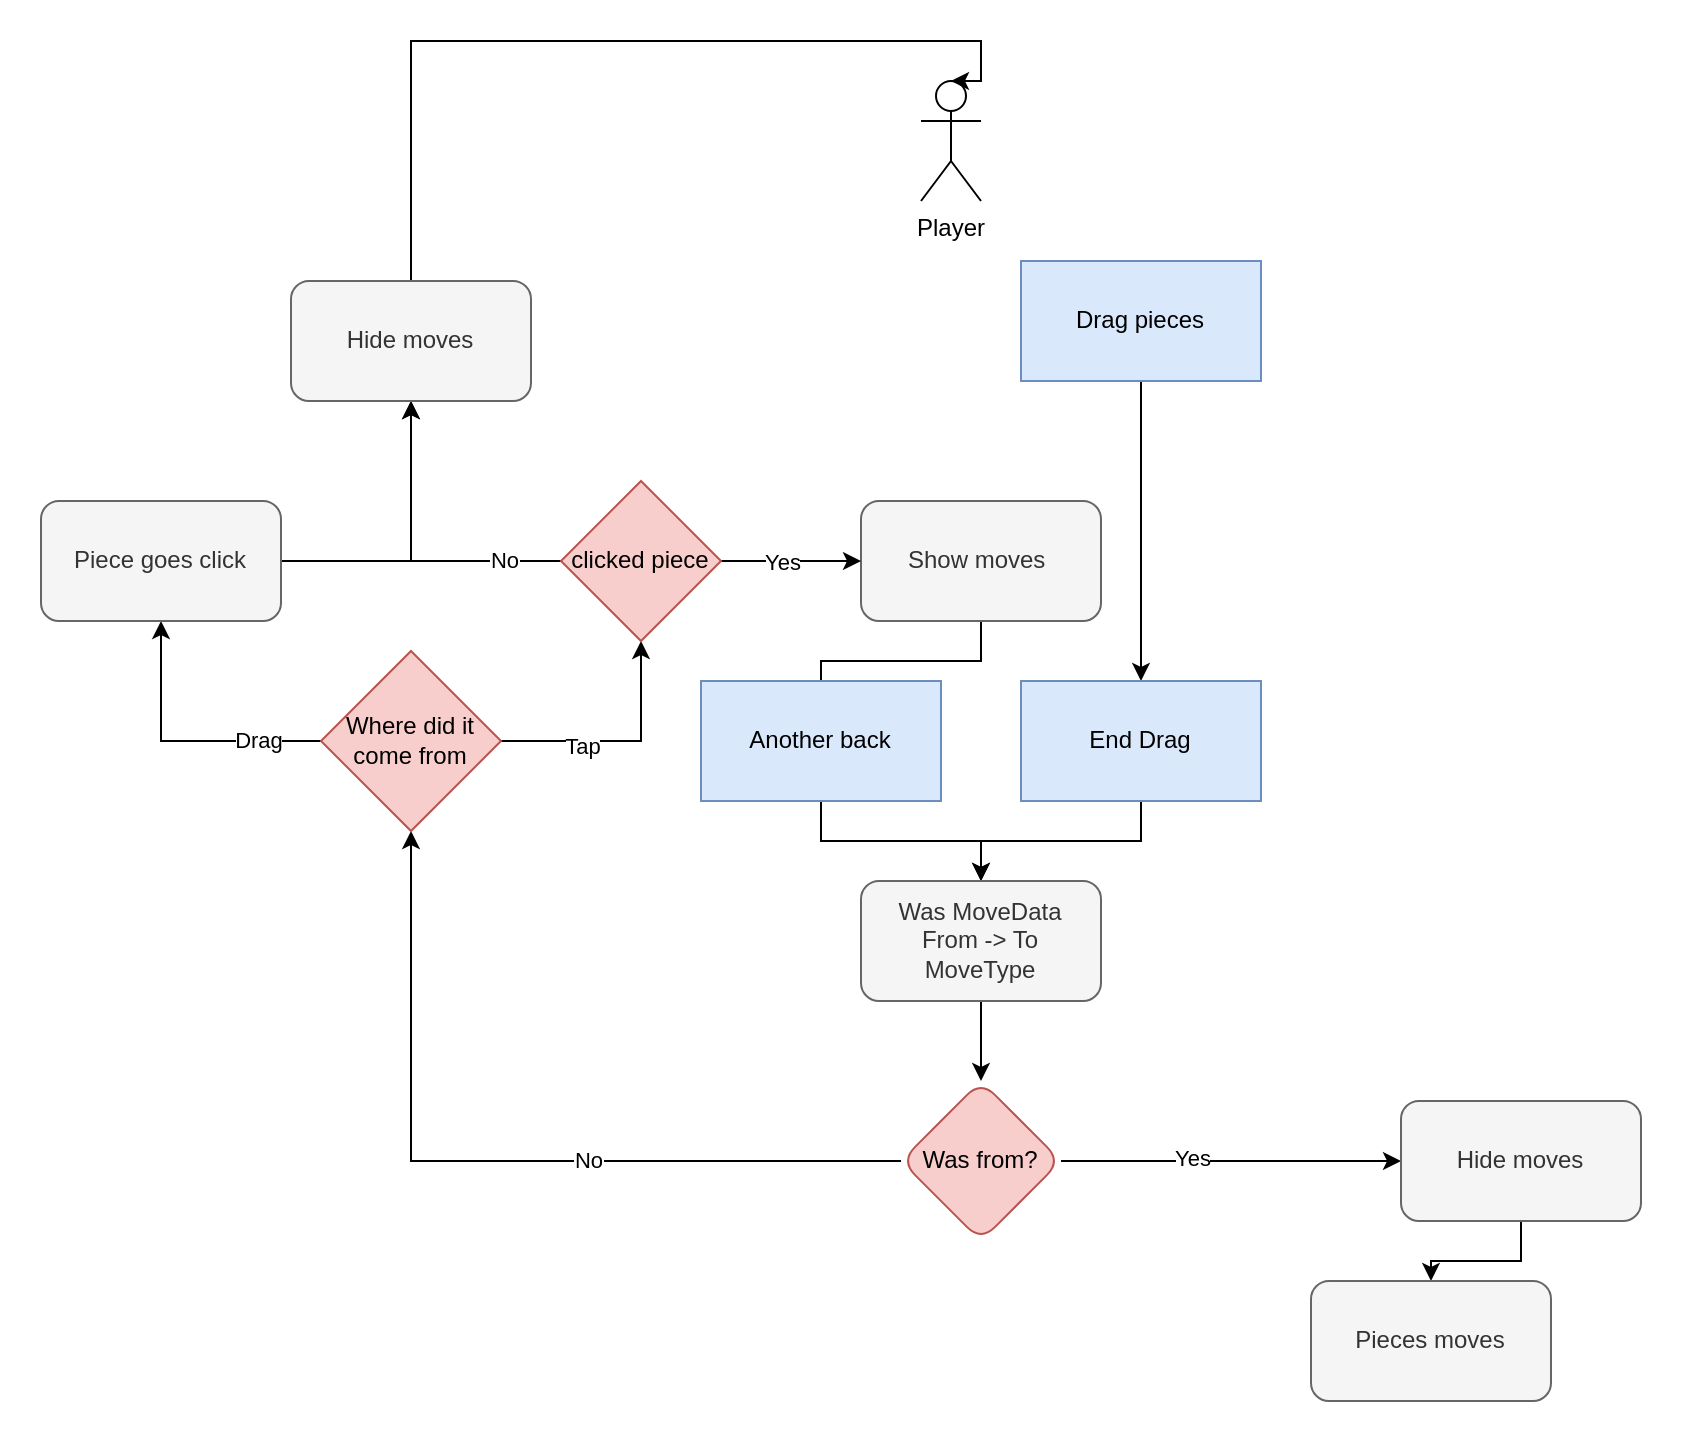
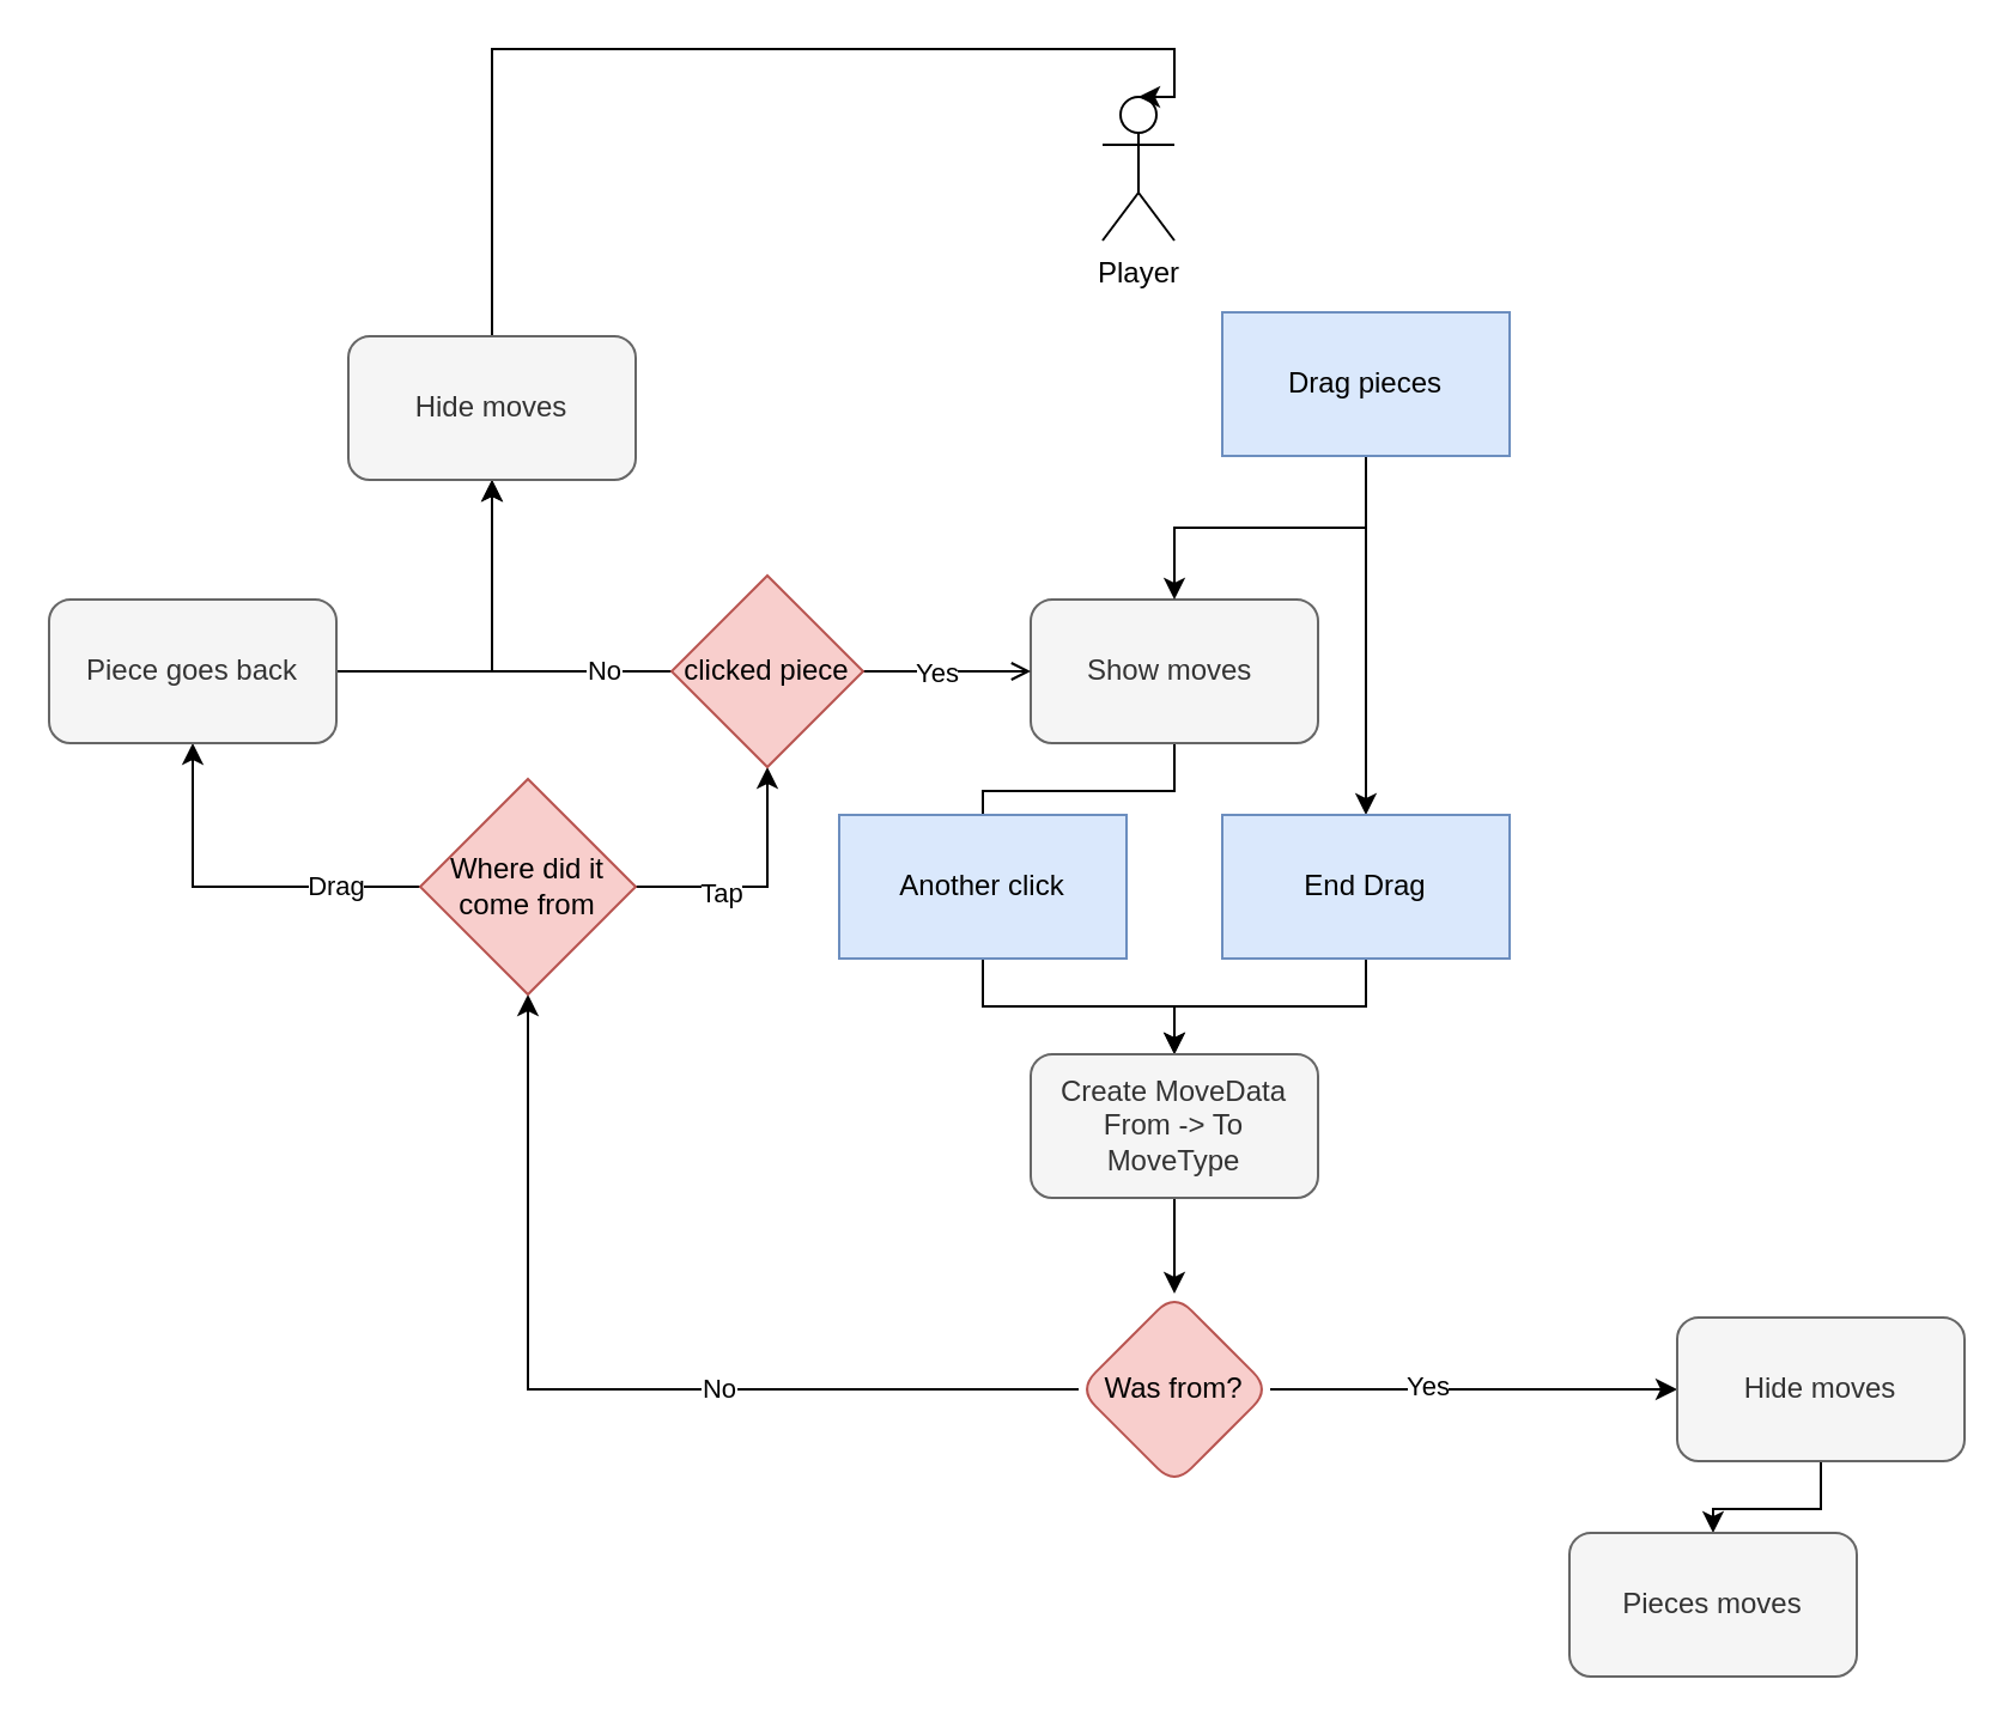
  <mxCell id="0" />
  <mxCell id="1" parent="0" />
  <mxCell id="2" style="edgeStyle=orthogonalEdgeStyle;rounded=0;orthogonalLoop=1;jettySize=auto;html=1;endArrow=none;" edge="1" parent="1" source="3" target="14"><mxGeometry relative="1" as="geometry" /></mxCell>
  <mxCell id="3" value="Show moves&amp;nbsp;" style="rounded=1;whiteSpace=wrap;html=1;fillColor=#f5f5f5;fontColor=#333333;strokeColor=#666666;" vertex="1" parent="1"><mxGeometry x="430" y="250" width="120" height="60" as="geometry" /></mxCell>
  <mxCell id="4" value="Player" style="shape=umlActor;verticalLabelPosition=bottom;verticalAlign=top;html=1;outlineConnect=0;" vertex="1" parent="1"><mxGeometry x="460" y="40" width="30" height="60" as="geometry" /></mxCell>
  <mxCell id="5" value="" style="edgeStyle=orthogonalEdgeStyle;rounded=0;orthogonalLoop=1;jettySize=auto;html=1;" edge="1" parent="1" source="9" target="26"><mxGeometry relative="1" as="geometry"><mxPoint x="265" y="580" as="targetPoint" /></mxGeometry></mxCell>
  <mxCell id="6" value="No" style="edgeLabel;html=1;align=center;verticalAlign=middle;resizable=0;points=[];" vertex="1" connectable="0" parent="5"><mxGeometry x="-0.233" y="-1" relative="1" as="geometry"><mxPoint as="offset" /></mxGeometry></mxCell>
  <mxCell id="7" value="" style="edgeStyle=orthogonalEdgeStyle;rounded=0;orthogonalLoop=1;jettySize=auto;html=1;" edge="1" parent="1" source="9" target="20"><mxGeometry relative="1" as="geometry" /></mxCell>
  <mxCell id="8" value="Yes" style="edgeLabel;html=1;align=center;verticalAlign=middle;resizable=0;points=[];" vertex="1" connectable="0" parent="7"><mxGeometry x="-0.233" y="2" relative="1" as="geometry"><mxPoint as="offset" /></mxGeometry></mxCell>
  <mxCell id="9" value="Was from?" style="rhombus;whiteSpace=wrap;html=1;rounded=1;fillColor=#f8cecc;strokeColor=#b85450;" vertex="1" parent="1"><mxGeometry x="450" y="540" width="80" height="80" as="geometry" /></mxCell>
+ <mxCell id="10" style="edgeStyle=orthogonalEdgeStyle;rounded=0;orthogonalLoop=1;jettySize=auto;html=1;" edge="1" parent="1" source="12" target="3"><mxGeometry relative="1" as="geometry" /></mxCell>
  <mxCell id="11" style="edgeStyle=orthogonalEdgeStyle;rounded=0;orthogonalLoop=1;jettySize=auto;html=1;" edge="1" parent="1" source="12" target="16"><mxGeometry relative="1" as="geometry" /></mxCell>
  <mxCell id="12" value="Drag pieces" style="rounded=0;whiteSpace=wrap;html=1;fillColor=#dae8fc;strokeColor=#6c8ebf;" vertex="1" parent="1"><mxGeometry x="510" y="130" width="120" height="60" as="geometry" /></mxCell>
  <mxCell id="13" style="edgeStyle=orthogonalEdgeStyle;rounded=0;orthogonalLoop=1;jettySize=auto;html=1;" edge="1" parent="1" source="14" target="18"><mxGeometry relative="1" as="geometry" /></mxCell>
- <mxCell id="14" value="Another back" style="rounded=0;whiteSpace=wrap;html=1;fillColor=#dae8fc;strokeColor=#6c8ebf;" vertex="1" parent="1"><mxGeometry x="350" y="340" width="120" height="60" as="geometry" /></mxCell>
+ <mxCell id="14" value="Another click" style="rounded=0;whiteSpace=wrap;html=1;fillColor=#dae8fc;strokeColor=#6c8ebf;" vertex="1" parent="1"><mxGeometry x="350" y="340" width="120" height="60" as="geometry" /></mxCell>
  <mxCell id="15" style="edgeStyle=orthogonalEdgeStyle;rounded=0;orthogonalLoop=1;jettySize=auto;html=1;" edge="1" parent="1" source="16" target="18"><mxGeometry relative="1" as="geometry" /></mxCell>
  <mxCell id="16" value="End Drag" style="rounded=0;whiteSpace=wrap;html=1;fillColor=#dae8fc;strokeColor=#6c8ebf;" vertex="1" parent="1"><mxGeometry x="510" y="340" width="120" height="60" as="geometry" /></mxCell>
  <mxCell id="17" style="edgeStyle=orthogonalEdgeStyle;rounded=0;orthogonalLoop=1;jettySize=auto;html=1;" edge="1" parent="1" source="18" target="9"><mxGeometry relative="1" as="geometry" /></mxCell>
- <mxCell id="18" value="Was MoveData&lt;br&gt;From -&amp;gt; To&lt;br&gt;MoveType" style="rounded=1;whiteSpace=wrap;html=1;fillColor=#f5f5f5;fontColor=#333333;strokeColor=#666666;" vertex="1" parent="1"><mxGeometry x="430" y="440" width="120" height="60" as="geometry" /></mxCell>
+ <mxCell id="18" value="Create MoveData&lt;br&gt;From -&amp;gt; To&lt;br&gt;MoveType" style="rounded=1;whiteSpace=wrap;html=1;fillColor=#f5f5f5;fontColor=#333333;strokeColor=#666666;" vertex="1" parent="1"><mxGeometry x="430" y="440" width="120" height="60" as="geometry" /></mxCell>
  <mxCell id="19" value="" style="edgeStyle=orthogonalEdgeStyle;rounded=0;orthogonalLoop=1;jettySize=auto;html=1;" edge="1" parent="1" source="20" target="21"><mxGeometry relative="1" as="geometry" /></mxCell>
  <mxCell id="20" value="Hide moves" style="whiteSpace=wrap;html=1;rounded=1;fillColor=#f5f5f5;fontColor=#333333;strokeColor=#666666;" vertex="1" parent="1"><mxGeometry x="700" y="550" width="120" height="60" as="geometry" /></mxCell>
  <mxCell id="21" value="Pieces moves" style="whiteSpace=wrap;html=1;rounded=1;fillColor=#f5f5f5;fontColor=#333333;strokeColor=#666666;" vertex="1" parent="1"><mxGeometry x="655" y="640" width="120" height="60" as="geometry" /></mxCell>
  <mxCell id="22" style="edgeStyle=orthogonalEdgeStyle;rounded=0;orthogonalLoop=1;jettySize=auto;html=1;entryX=0.5;entryY=1;entryDx=0;entryDy=0;" edge="1" parent="1" source="26" target="28"><mxGeometry relative="1" as="geometry"><Array as="points"><mxPoint x="80" y="370" /><mxPoint x="80" y="310" /></Array></mxGeometry></mxCell>
  <mxCell id="23" value="Drag" style="edgeLabel;html=1;align=center;verticalAlign=middle;resizable=0;points=[];" vertex="1" connectable="0" parent="22"><mxGeometry x="-0.538" y="-1" relative="1" as="geometry"><mxPoint as="offset" /></mxGeometry></mxCell>
  <mxCell id="24" style="edgeStyle=orthogonalEdgeStyle;rounded=0;orthogonalLoop=1;jettySize=auto;html=1;" edge="1" parent="1" source="26" target="33"><mxGeometry relative="1" as="geometry"><mxPoint x="270" y="330" as="targetPoint" /><Array as="points"><mxPoint x="320" y="370" /></Array></mxGeometry></mxCell>
  <mxCell id="25" value="Tap" style="edgeLabel;html=1;align=center;verticalAlign=middle;resizable=0;points=[];" vertex="1" connectable="0" parent="24"><mxGeometry x="-0.335" y="-2" relative="1" as="geometry"><mxPoint as="offset" /></mxGeometry></mxCell>
- <mxCell id="26" value="Where did it come from" style="rhombus;whiteSpace=wrap;html=1;fillColor=#f8cecc;strokeColor=#b85450;" vertex="1" parent="1"><mxGeometry x="160" y="325" width="90" height="90" as="geometry" /></mxCell>
+ <mxCell id="26" value="Where did it come from" style="rhombus;whiteSpace=wrap;html=1;fillColor=#f8cecc;strokeColor=#b85450;" vertex="1" parent="1"><mxGeometry x="175" y="325" width="90" height="90" as="geometry" /></mxCell>
  <mxCell id="27" style="edgeStyle=orthogonalEdgeStyle;rounded=0;orthogonalLoop=1;jettySize=auto;html=1;" edge="1" parent="1" source="28" target="35"><mxGeometry relative="1" as="geometry" /></mxCell>
- <mxCell id="28" value="Piece goes click" style="rounded=1;whiteSpace=wrap;html=1;fillColor=#f5f5f5;fontColor=#333333;strokeColor=#666666;" vertex="1" parent="1"><mxGeometry x="20" y="250" width="120" height="60" as="geometry" /></mxCell>
- <mxCell id="29" style="edgeStyle=orthogonalEdgeStyle;rounded=0;orthogonalLoop=1;jettySize=auto;html=1;" edge="1" parent="1" source="33" target="3"><mxGeometry relative="1" as="geometry" /></mxCell>
+ <mxCell id="28" value="Piece goes back" style="rounded=1;whiteSpace=wrap;html=1;fillColor=#f5f5f5;fontColor=#333333;strokeColor=#666666;" vertex="1" parent="1"><mxGeometry x="20" y="250" width="120" height="60" as="geometry" /></mxCell>
+ <mxCell id="29" style="edgeStyle=orthogonalEdgeStyle;rounded=0;orthogonalLoop=1;jettySize=auto;html=1;endArrow=open;" edge="1" parent="1" source="33" target="3"><mxGeometry relative="1" as="geometry" /></mxCell>
  <mxCell id="30" value="Yes" style="edgeLabel;html=1;align=center;verticalAlign=middle;resizable=0;points=[];" vertex="1" connectable="0" parent="29"><mxGeometry x="-0.137" relative="1" as="geometry"><mxPoint as="offset" /></mxGeometry></mxCell>
  <mxCell id="31" style="edgeStyle=orthogonalEdgeStyle;rounded=0;orthogonalLoop=1;jettySize=auto;html=1;" edge="1" parent="1" source="33" target="35"><mxGeometry relative="1" as="geometry" /></mxCell>
  <mxCell id="32" value="No" style="edgeLabel;html=1;align=center;verticalAlign=middle;resizable=0;points=[];" vertex="1" connectable="0" parent="31"><mxGeometry x="-0.631" y="-1" relative="1" as="geometry"><mxPoint as="offset" /></mxGeometry></mxCell>
  <mxCell id="33" value="clicked piece" style="rhombus;whiteSpace=wrap;html=1;fillColor=#f8cecc;strokeColor=#b85450;" vertex="1" parent="1"><mxGeometry x="280" y="240" width="80" height="80" as="geometry" /></mxCell>
  <mxCell id="34" style="edgeStyle=orthogonalEdgeStyle;rounded=0;orthogonalLoop=1;jettySize=auto;html=1;entryX=0.5;entryY=0;entryDx=0;entryDy=0;entryPerimeter=0;" edge="1" parent="1" source="35" target="4"><mxGeometry relative="1" as="geometry"><Array as="points"><mxPoint x="205" y="20" /><mxPoint x="490" y="20" /></Array></mxGeometry></mxCell>
  <mxCell id="35" value="Hide moves" style="whiteSpace=wrap;html=1;rounded=1;fillColor=#f5f5f5;fontColor=#333333;strokeColor=#666666;" vertex="1" parent="1"><mxGeometry x="145" y="140" width="120" height="60" as="geometry" /></mxCell>
